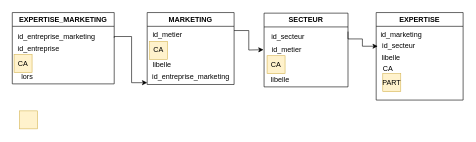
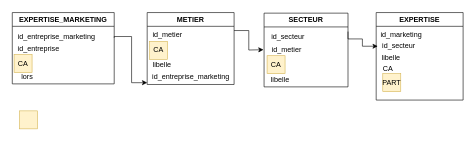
  <mxCell id="0" />
  <mxCell id="1" parent="0" />
  <mxCell id="2" style="edgeStyle=orthogonalEdgeStyle;rounded=0;orthogonalLoop=1;jettySize=auto;html=1;" edge="1" parent="1"><mxGeometry relative="1" as="geometry"><mxPoint x="190" y="62" as="sourcePoint" /><mxPoint x="245" y="137" as="targetPoint" /><Array as="points"><mxPoint x="190" y="60" /><mxPoint x="219" y="60" /><mxPoint x="219" y="137" /></Array></mxGeometry></mxCell>
  <mxCell id="3" value="EXPERTISE_MARKETING" style="swimlane;whiteSpace=wrap;html=1;" vertex="1" parent="1"><mxGeometry x="20" y="20" width="170" height="119" as="geometry" /></mxCell>
  <mxCell id="4" value="id_entreprise" style="text;html=1;strokeColor=none;fillColor=none;align=center;verticalAlign=middle;whiteSpace=wrap;rounded=0;" vertex="1" parent="3"><mxGeometry x="9" y="45" width="70" height="30" as="geometry" /></mxCell>
  <mxCell id="5" value="CA" style="text;html=1;strokeColor=#d6b656;fillColor=#fff2cc;align=center;verticalAlign=middle;whiteSpace=wrap;rounded=0;" vertex="1" parent="3"><mxGeometry x="3" y="70" width="30" height="30" as="geometry" /></mxCell>
  <mxCell id="6" value="lors" style="text;html=1;strokeColor=none;fillColor=none;align=center;verticalAlign=middle;whiteSpace=wrap;rounded=0;" vertex="1" parent="3"><mxGeometry x="10" y="93" width="30" height="30" as="geometry" /></mxCell>
  <mxCell id="7" value="id_entreprise_marketing" style="text;html=1;strokeColor=none;fillColor=none;align=center;verticalAlign=middle;whiteSpace=wrap;rounded=0;" vertex="1" parent="3"><mxGeometry x="59" y="26" width="30" height="30" as="geometry" /></mxCell>
  <mxCell id="8" style="edgeStyle=orthogonalEdgeStyle;rounded=0;orthogonalLoop=1;jettySize=auto;html=1;exitX=1;exitY=0.25;exitDx=0;exitDy=0;" edge="1" parent="1" source="9"><mxGeometry relative="1" as="geometry"><mxPoint x="439" y="82" as="targetPoint" /></mxGeometry></mxCell>
- <mxCell id="9" value="MARKETING" style="swimlane;whiteSpace=wrap;html=1;" vertex="1" parent="1"><mxGeometry x="245" y="20" width="145" height="120" as="geometry" /></mxCell>
+ <mxCell id="9" value="METIER" style="swimlane;whiteSpace=wrap;html=1;" vertex="1" parent="1"><mxGeometry x="245" y="20" width="145" height="120" as="geometry" /></mxCell>
  <mxCell id="10" value="id_metier" style="text;html=1;strokeColor=none;fillColor=none;align=center;verticalAlign=middle;whiteSpace=wrap;rounded=0;" vertex="1" parent="9"><mxGeometry x="-1" y="22" width="70" height="30" as="geometry" /></mxCell>
  <mxCell id="11" value="CA" style="text;html=1;strokeColor=#d6b656;fillColor=#fff2cc;align=center;verticalAlign=middle;whiteSpace=wrap;rounded=0;" vertex="1" parent="9"><mxGeometry x="4" y="48" width="30" height="30" as="geometry" /></mxCell>
  <mxCell id="12" value="libelle" style="text;html=1;strokeColor=none;fillColor=none;align=center;verticalAlign=middle;whiteSpace=wrap;rounded=0;" vertex="1" parent="9"><mxGeometry x="10" y="73" width="30" height="30" as="geometry" /></mxCell>
  <mxCell id="13" value="id_entreprise_marketing" style="text;html=1;strokeColor=none;fillColor=none;align=center;verticalAlign=middle;whiteSpace=wrap;rounded=0;" vertex="1" parent="9"><mxGeometry x="58" y="92" width="30" height="30" as="geometry" /></mxCell>
  <mxCell id="14" style="edgeStyle=orthogonalEdgeStyle;rounded=0;orthogonalLoop=1;jettySize=auto;html=1;exitX=1;exitY=0.25;exitDx=0;exitDy=0;" edge="1" parent="1" source="15"><mxGeometry relative="1" as="geometry"><mxPoint x="629.621" y="76.172" as="targetPoint" /><mxPoint x="579" y="84" as="sourcePoint" /><Array as="points"><mxPoint x="604" y="64" /><mxPoint x="604" y="76" /></Array></mxGeometry></mxCell>
  <mxCell id="15" value="SECTEUR" style="swimlane;whiteSpace=wrap;html=1;" vertex="1" parent="1"><mxGeometry x="440" y="21" width="140" height="123" as="geometry" /></mxCell>
  <mxCell id="16" value="id_secteur" style="text;html=1;strokeColor=none;fillColor=none;align=center;verticalAlign=middle;whiteSpace=wrap;rounded=0;" vertex="1" parent="15"><mxGeometry x="5" y="24" width="70" height="30" as="geometry" /></mxCell>
  <mxCell id="17" value="CA" style="text;html=1;strokeColor=#d6b656;fillColor=#fff2cc;align=center;verticalAlign=middle;whiteSpace=wrap;rounded=0;" vertex="1" parent="15"><mxGeometry x="5" y="71" width="30" height="30" as="geometry" /></mxCell>
  <mxCell id="18" value="libelle" style="text;html=1;strokeColor=none;fillColor=none;align=center;verticalAlign=middle;whiteSpace=wrap;rounded=0;" vertex="1" parent="15"><mxGeometry x="12" y="96" width="30" height="30" as="geometry" /></mxCell>
  <mxCell id="19" value="id_metier" style="text;html=1;strokeColor=none;fillColor=none;align=center;verticalAlign=middle;whiteSpace=wrap;rounded=0;" vertex="1" parent="15"><mxGeometry x="23" y="46" width="30" height="30" as="geometry" /></mxCell>
  <mxCell id="20" value="&lt;br&gt;" style="text;html=1;strokeColor=#d6b656;fillColor=#fff2cc;align=center;verticalAlign=middle;whiteSpace=wrap;rounded=0;" vertex="1" parent="1"><mxGeometry x="32" y="184" width="30" height="30" as="geometry" /></mxCell>
  <mxCell id="21" value="EXPERTISE" style="swimlane;whiteSpace=wrap;html=1;" vertex="1" parent="1"><mxGeometry x="627" y="20" width="145" height="146" as="geometry" /></mxCell>
  <mxCell id="22" value="id_marketing" style="text;html=1;strokeColor=none;fillColor=none;align=center;verticalAlign=middle;whiteSpace=wrap;rounded=0;" vertex="1" parent="21"><mxGeometry x="7" y="22" width="70" height="30" as="geometry" /></mxCell>
  <mxCell id="23" value="id_secteur" style="text;html=1;strokeColor=none;fillColor=none;align=center;verticalAlign=middle;whiteSpace=wrap;rounded=0;" vertex="1" parent="21"><mxGeometry x="18" y="40" width="40" height="30" as="geometry" /></mxCell>
  <mxCell id="24" value="libelle" style="text;html=1;strokeColor=none;fillColor=none;align=center;verticalAlign=middle;whiteSpace=wrap;rounded=0;" vertex="1" parent="21"><mxGeometry x="10" y="60" width="30" height="30" as="geometry" /></mxCell>
  <mxCell id="25" value="CA" style="text;html=1;strokeColor=none;fillColor=none;align=center;verticalAlign=middle;whiteSpace=wrap;rounded=0;" vertex="1" parent="21"><mxGeometry x="5" y="79" width="30" height="30" as="geometry" /></mxCell>
  <mxCell id="26" value="PART" style="text;html=1;strokeColor=#d6b656;fillColor=#fff2cc;align=center;verticalAlign=middle;whiteSpace=wrap;rounded=0;" vertex="1" parent="21"><mxGeometry x="11" y="102" width="30" height="30" as="geometry" /></mxCell>
